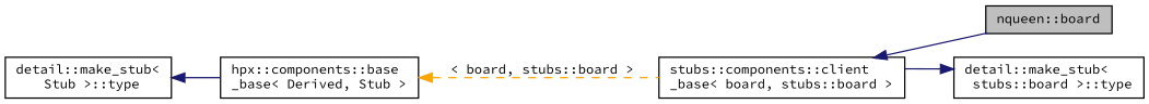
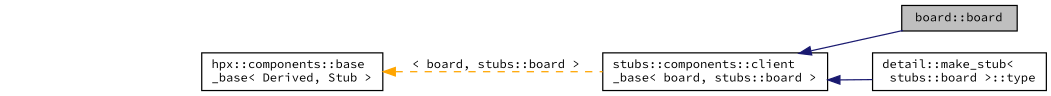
  digraph {
    fontname="Source Code Pro"
    rankdir=LR
    node [color=black fillcolor=white fontname="Source Code Pro" fontsize=10 shape=record style=filled]
    edge [color=midnightblue dir=back fontname="Source Code Pro" fontsize=10 labelfontname=Helvetica labelfontsize=10 style=solid]
-   n1 [fillcolor=grey75 fontcolor=black height=0.2 label="nqueen::board" width=0.4]
+   n1 [fillcolor=grey75 fontcolor=black height=0.2 label="board::board" width=0.4]
    n2 [height=0.2 label="stubs::components::client\l_base\< board, stubs::board \>" width=0.4]
    n3 [height=0.2 label="detail::make_stub\<\l stubs::board  \>::type" width=0.4]
    n4 [height=0.2 label="hpx::components::base\l_base\< Derived, Stub \>" width=0.4]
-   n5 [height=0.2 label="detail::make_stub\<\l Stub \>::type" width=0.4]
    n2 -> n1
-   n3 -> n2
+   n2 -> n3
    n4 -> n2 [color=orange label=" \< board, stubs::board \>" style=dashed]
-   n5 -> n4
  }
